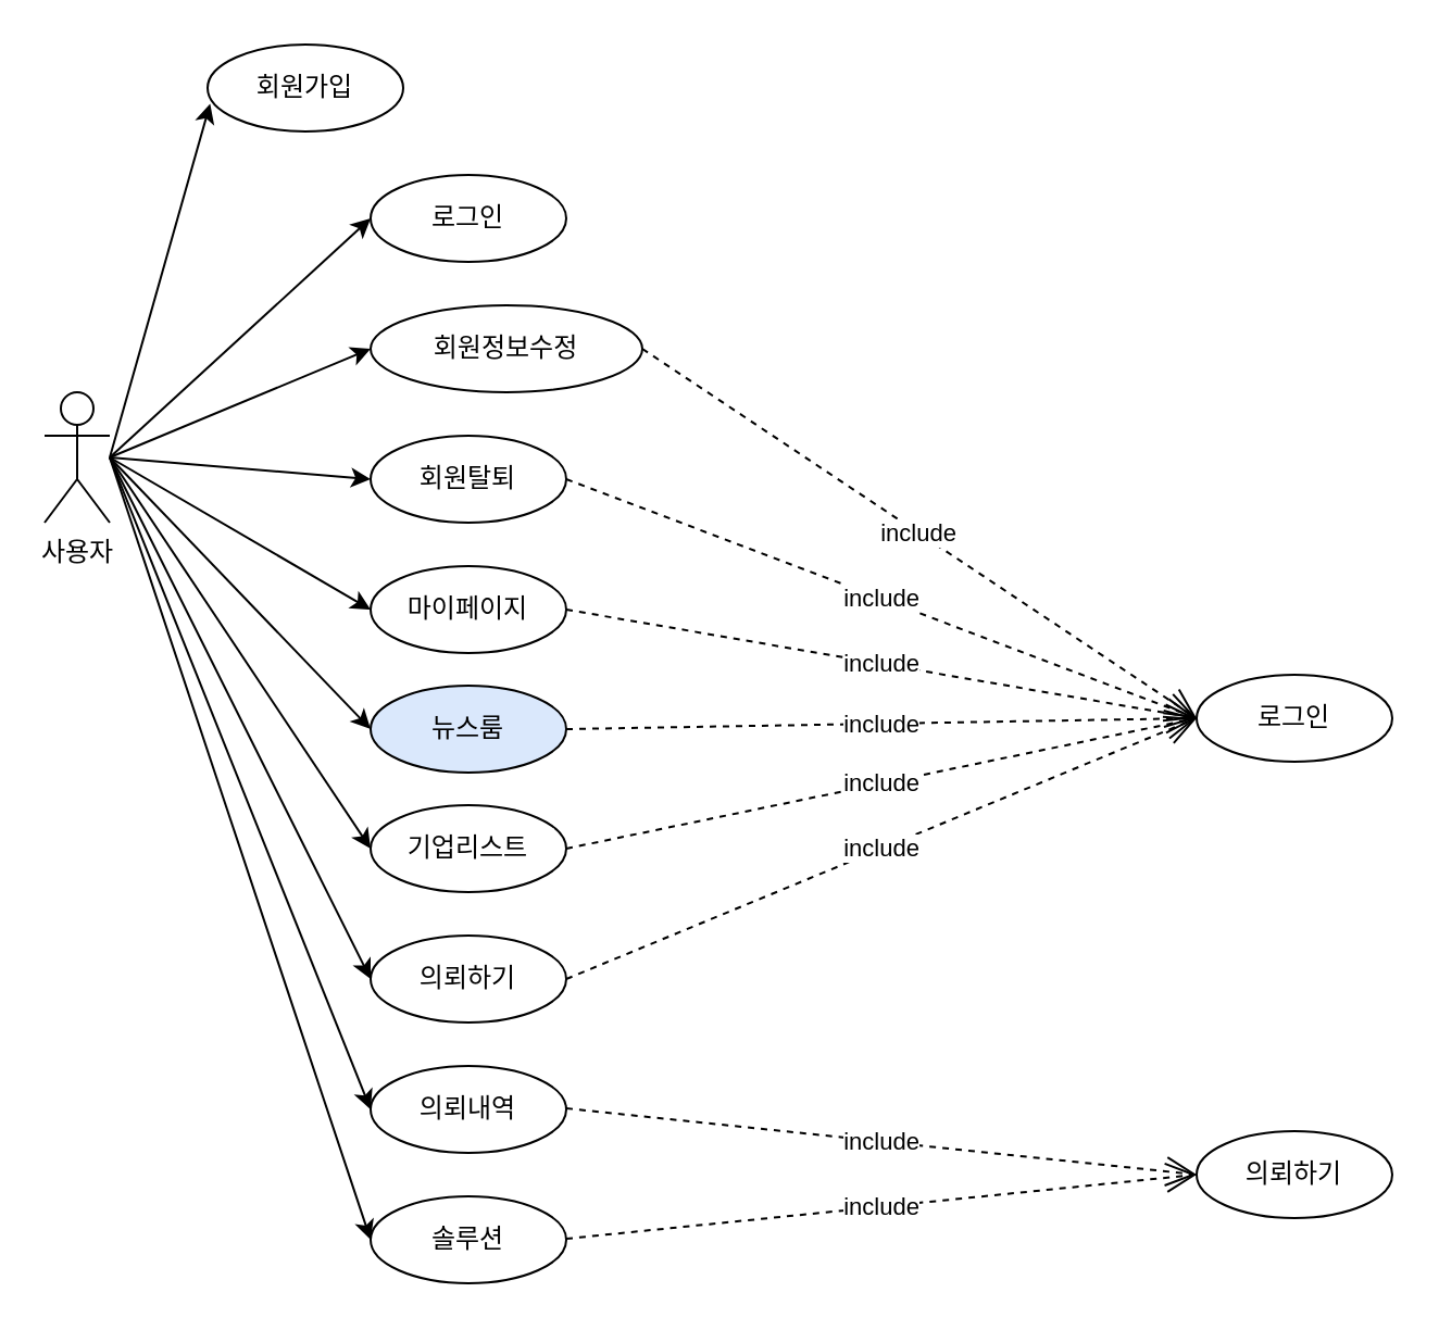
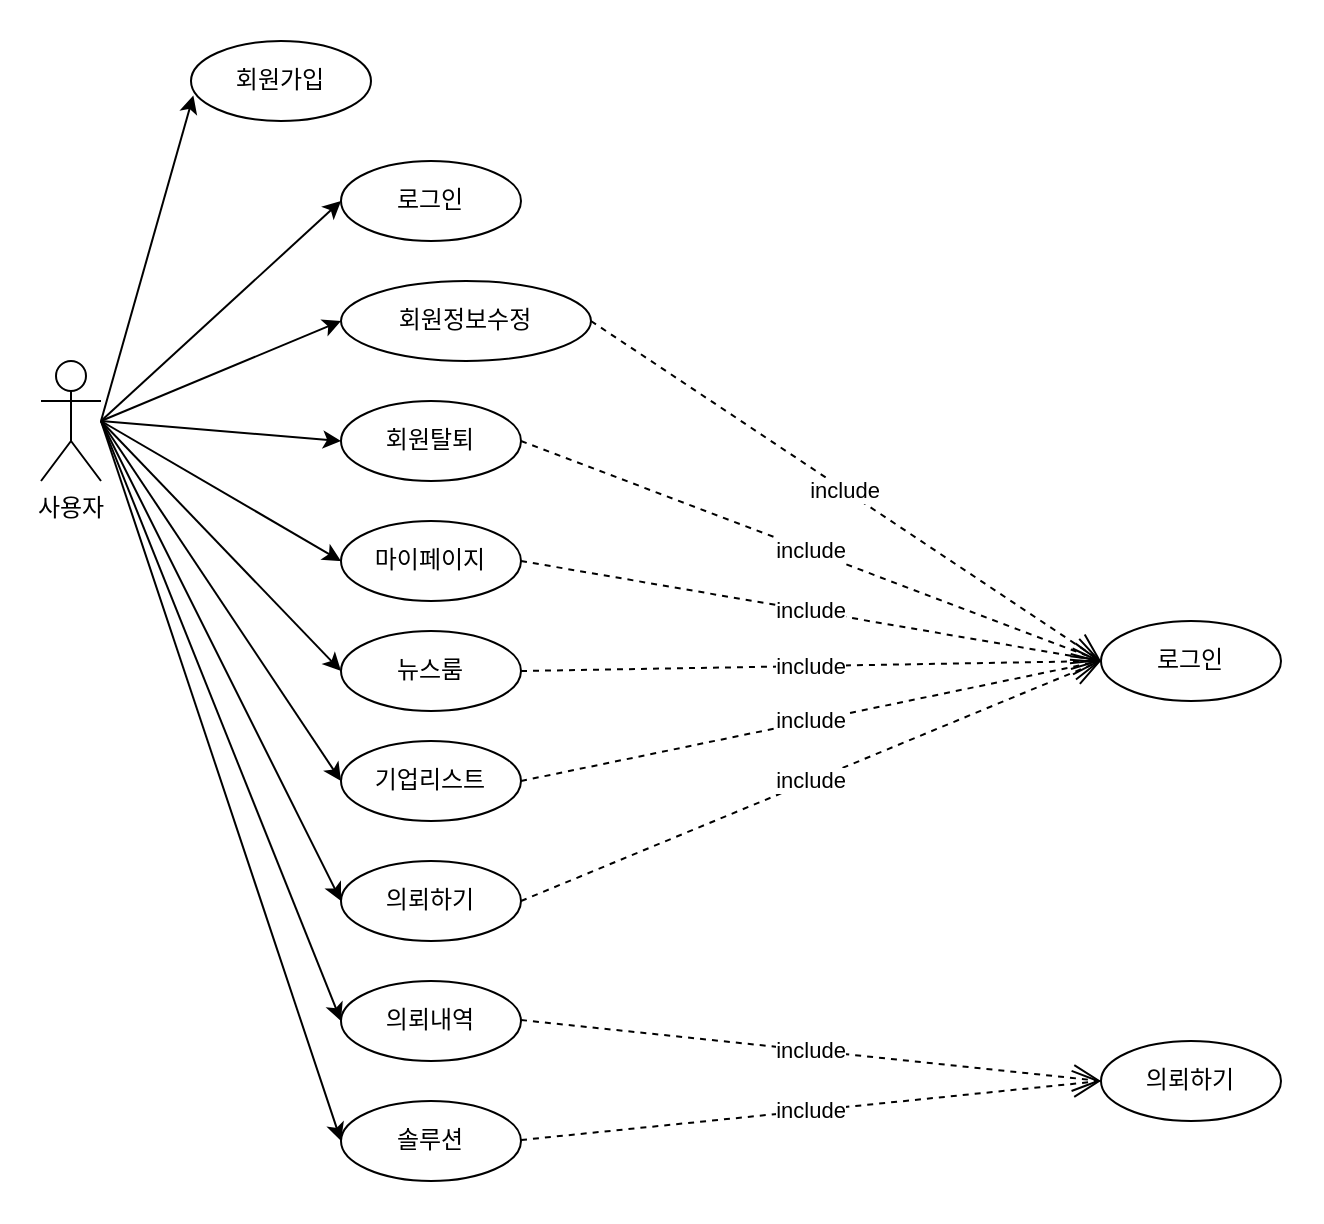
  <mxCell id="0" />
  <mxCell id="1" parent="0" />
  <mxCell id="2" value="사용자" style="shape=umlActor;verticalLabelPosition=bottom;verticalAlign=top;html=1;outlineConnect=0;" parent="1" vertex="1"><mxGeometry x="20" y="180" width="30" height="60" as="geometry" /></mxCell>
  <mxCell id="3" value="회원가입" style="ellipse;whiteSpace=wrap;html=1;" parent="1" vertex="1"><mxGeometry x="95" y="20" width="90" height="40" as="geometry" /></mxCell>
  <mxCell id="4" value="로그인" style="ellipse;whiteSpace=wrap;html=1;" parent="1" vertex="1"><mxGeometry x="170" y="80" width="90" height="40" as="geometry" /></mxCell>
  <mxCell id="5" value="회원정보수정" style="ellipse;whiteSpace=wrap;html=1;" parent="1" vertex="1"><mxGeometry x="170" y="140" width="125" height="40" as="geometry" /></mxCell>
  <mxCell id="6" value="회원탈퇴" style="ellipse;whiteSpace=wrap;html=1;" parent="1" vertex="1"><mxGeometry x="170" y="200" width="90" height="40" as="geometry" /></mxCell>
  <mxCell id="7" value="마이페이지" style="ellipse;whiteSpace=wrap;html=1;" parent="1" vertex="1"><mxGeometry x="170" y="260" width="90" height="40" as="geometry" /></mxCell>
- <mxCell id="8" value="뉴스룸" style="ellipse;whiteSpace=wrap;html=1;fillColor=#dae8fc;" parent="1" vertex="1"><mxGeometry x="170" y="315" width="90" height="40" as="geometry" /></mxCell>
+ <mxCell id="8" value="뉴스룸" style="ellipse;whiteSpace=wrap;html=1;" parent="1" vertex="1"><mxGeometry x="170" y="315" width="90" height="40" as="geometry" /></mxCell>
  <mxCell id="9" value="기업리스트" style="ellipse;whiteSpace=wrap;html=1;" parent="1" vertex="1"><mxGeometry x="170" y="370" width="90" height="40" as="geometry" /></mxCell>
  <mxCell id="10" value="의뢰하기" style="ellipse;whiteSpace=wrap;html=1;" parent="1" vertex="1"><mxGeometry x="170" y="430" width="90" height="40" as="geometry" /></mxCell>
  <mxCell id="11" value="" style="endArrow=classic;html=1;rounded=0;entryX=0.013;entryY=0.68;entryDx=0;entryDy=0;entryPerimeter=0;" parent="1" target="3" edge="1"><mxGeometry width="50" height="50" relative="1" as="geometry"><mxPoint x="50" y="210" as="sourcePoint" /><mxPoint x="100" y="160" as="targetPoint" /></mxGeometry></mxCell>
  <mxCell id="12" value="" style="endArrow=classic;html=1;rounded=0;entryX=0;entryY=0.5;entryDx=0;entryDy=0;" parent="1" target="10" edge="1"><mxGeometry width="50" height="50" relative="1" as="geometry"><mxPoint x="50" y="210" as="sourcePoint" /><mxPoint x="100" y="160" as="targetPoint" /></mxGeometry></mxCell>
  <mxCell id="13" value="" style="endArrow=classic;html=1;rounded=0;entryX=0;entryY=0.5;entryDx=0;entryDy=0;" parent="1" target="9" edge="1"><mxGeometry width="50" height="50" relative="1" as="geometry"><mxPoint x="50" y="210" as="sourcePoint" /><mxPoint x="100" y="160" as="targetPoint" /></mxGeometry></mxCell>
  <mxCell id="14" value="" style="endArrow=classic;html=1;rounded=0;entryX=0;entryY=0.5;entryDx=0;entryDy=0;" parent="1" target="8" edge="1"><mxGeometry width="50" height="50" relative="1" as="geometry"><mxPoint x="50" y="210" as="sourcePoint" /><mxPoint x="100" y="160" as="targetPoint" /></mxGeometry></mxCell>
  <mxCell id="15" value="" style="endArrow=classic;html=1;rounded=0;entryX=0;entryY=0.5;entryDx=0;entryDy=0;" parent="1" target="7" edge="1"><mxGeometry width="50" height="50" relative="1" as="geometry"><mxPoint x="50" y="210" as="sourcePoint" /><mxPoint x="100" y="160" as="targetPoint" /></mxGeometry></mxCell>
  <mxCell id="16" value="" style="endArrow=classic;html=1;rounded=0;entryX=0;entryY=0.5;entryDx=0;entryDy=0;" parent="1" target="6" edge="1"><mxGeometry width="50" height="50" relative="1" as="geometry"><mxPoint x="50" y="210" as="sourcePoint" /><mxPoint x="100" y="160" as="targetPoint" /></mxGeometry></mxCell>
  <mxCell id="17" value="" style="endArrow=classic;html=1;rounded=0;entryX=0;entryY=0.5;entryDx=0;entryDy=0;" parent="1" target="5" edge="1"><mxGeometry width="50" height="50" relative="1" as="geometry"><mxPoint x="50" y="210" as="sourcePoint" /><mxPoint x="100" y="160" as="targetPoint" /></mxGeometry></mxCell>
  <mxCell id="18" value="" style="endArrow=classic;html=1;rounded=0;entryX=0;entryY=0.5;entryDx=0;entryDy=0;" parent="1" target="4" edge="1"><mxGeometry width="50" height="50" relative="1" as="geometry"><mxPoint x="50" y="210" as="sourcePoint" /><mxPoint x="100" y="160" as="targetPoint" /></mxGeometry></mxCell>
  <mxCell id="19" value="include" style="endArrow=open;endSize=12;dashed=1;html=1;rounded=0;exitX=1;exitY=0.5;exitDx=0;exitDy=0;" parent="1" source="5" edge="1"><mxGeometry width="160" relative="1" as="geometry"><mxPoint x="390" y="330" as="sourcePoint" /><mxPoint x="550" y="330" as="targetPoint" /></mxGeometry></mxCell>
  <mxCell id="20" value="include" style="endArrow=open;endSize=12;dashed=1;html=1;rounded=0;exitX=1;exitY=0.5;exitDx=0;exitDy=0;" parent="1" edge="1"><mxGeometry width="160" relative="1" as="geometry"><mxPoint x="260" y="220" as="sourcePoint" /><mxPoint x="550" y="330" as="targetPoint" /></mxGeometry></mxCell>
  <mxCell id="21" value="include" style="endArrow=open;endSize=12;dashed=1;html=1;rounded=0;exitX=1;exitY=0.5;exitDx=0;exitDy=0;" parent="1" edge="1"><mxGeometry width="160" relative="1" as="geometry"><mxPoint x="260" y="280" as="sourcePoint" /><mxPoint x="550" y="330" as="targetPoint" /></mxGeometry></mxCell>
  <mxCell id="22" value="include" style="endArrow=open;endSize=12;dashed=1;html=1;rounded=0;exitX=1;exitY=0.5;exitDx=0;exitDy=0;" parent="1" edge="1"><mxGeometry width="160" relative="1" as="geometry"><mxPoint x="260" y="335" as="sourcePoint" /><mxPoint x="550" y="330" as="targetPoint" /></mxGeometry></mxCell>
  <mxCell id="23" value="include" style="endArrow=open;endSize=12;dashed=1;html=1;rounded=0;exitX=1;exitY=0.5;exitDx=0;exitDy=0;" parent="1" edge="1"><mxGeometry width="160" relative="1" as="geometry"><mxPoint x="260" y="390" as="sourcePoint" /><mxPoint x="550" y="330" as="targetPoint" /></mxGeometry></mxCell>
  <mxCell id="24" value="include" style="endArrow=open;endSize=12;dashed=1;html=1;rounded=0;exitX=1;exitY=0.5;exitDx=0;exitDy=0;" parent="1" edge="1"><mxGeometry width="160" relative="1" as="geometry"><mxPoint x="260" y="450" as="sourcePoint" /><mxPoint x="550" y="330" as="targetPoint" /></mxGeometry></mxCell>
  <mxCell id="25" value="로그인" style="ellipse;whiteSpace=wrap;html=1;" parent="1" vertex="1"><mxGeometry x="550" y="310" width="90" height="40" as="geometry" /></mxCell>
  <mxCell id="26" value="include" style="endArrow=open;endSize=12;dashed=1;html=1;rounded=0;exitX=1;exitY=0.5;exitDx=0;exitDy=0;entryX=0;entryY=0.5;entryDx=0;entryDy=0;" parent="1" edge="1" target="27"><mxGeometry width="160" relative="1" as="geometry"><mxPoint x="260" y="509.5" as="sourcePoint" /><mxPoint x="550" y="509.5" as="targetPoint" /></mxGeometry></mxCell>
  <mxCell id="27" value="의뢰하기" style="ellipse;whiteSpace=wrap;html=1;" parent="1" vertex="1"><mxGeometry x="550" y="520" width="90" height="40" as="geometry" /></mxCell>
  <mxCell id="28" value="의뢰내역" style="ellipse;whiteSpace=wrap;html=1;" vertex="1" parent="1"><mxGeometry x="170" y="490" width="90" height="40" as="geometry" /></mxCell>
  <mxCell id="29" value="솔루션" style="ellipse;whiteSpace=wrap;html=1;" vertex="1" parent="1"><mxGeometry x="170" y="550" width="90" height="40" as="geometry" /></mxCell>
  <mxCell id="30" value="" style="endArrow=classic;html=1;rounded=0;entryX=0;entryY=0.5;entryDx=0;entryDy=0;" edge="1" parent="1" target="28"><mxGeometry width="50" height="50" relative="1" as="geometry"><mxPoint x="50" y="210" as="sourcePoint" /><mxPoint x="170" y="510" as="targetPoint" /></mxGeometry></mxCell>
  <mxCell id="31" value="" style="endArrow=classic;html=1;rounded=0;entryX=0;entryY=0.5;entryDx=0;entryDy=0;" edge="1" parent="1" target="29"><mxGeometry width="50" height="50" relative="1" as="geometry"><mxPoint x="50" y="210" as="sourcePoint" /><mxPoint x="140" y="580" as="targetPoint" /></mxGeometry></mxCell>
  <mxCell id="32" value="include" style="endArrow=open;endSize=12;dashed=1;html=1;rounded=0;exitX=1;exitY=0.5;exitDx=0;exitDy=0;entryX=0;entryY=0.5;entryDx=0;entryDy=0;" edge="1" parent="1" target="27"><mxGeometry width="160" relative="1" as="geometry"><mxPoint x="260" y="569.5" as="sourcePoint" /><mxPoint x="550" y="510" as="targetPoint" /></mxGeometry></mxCell>
